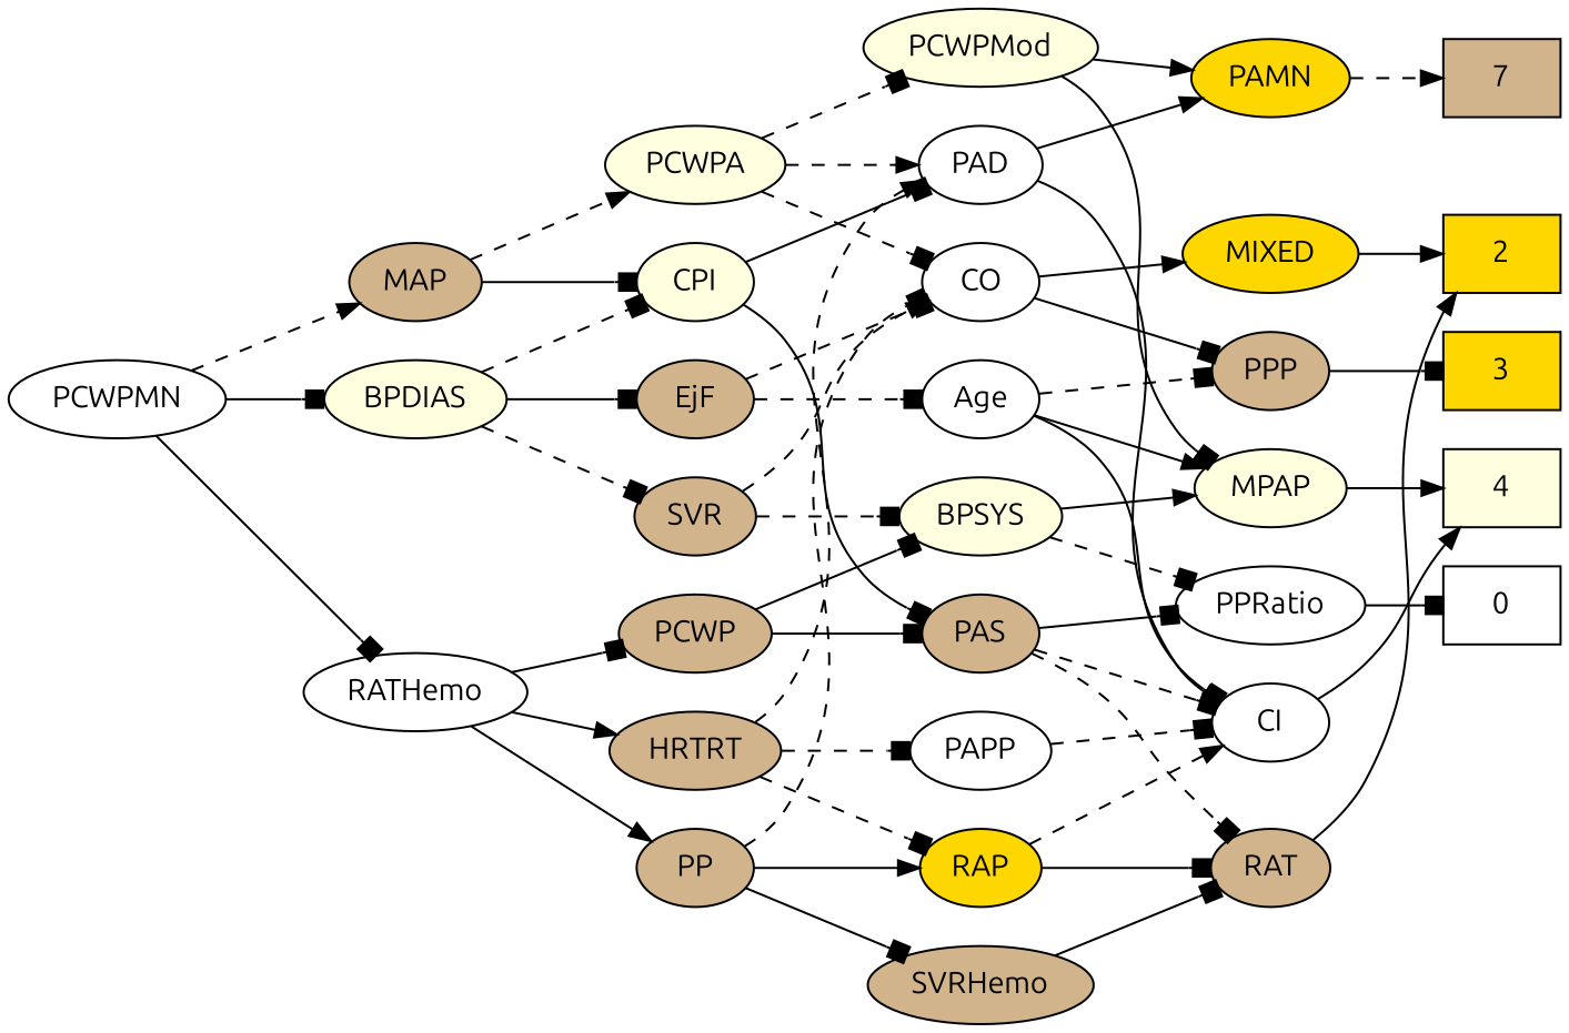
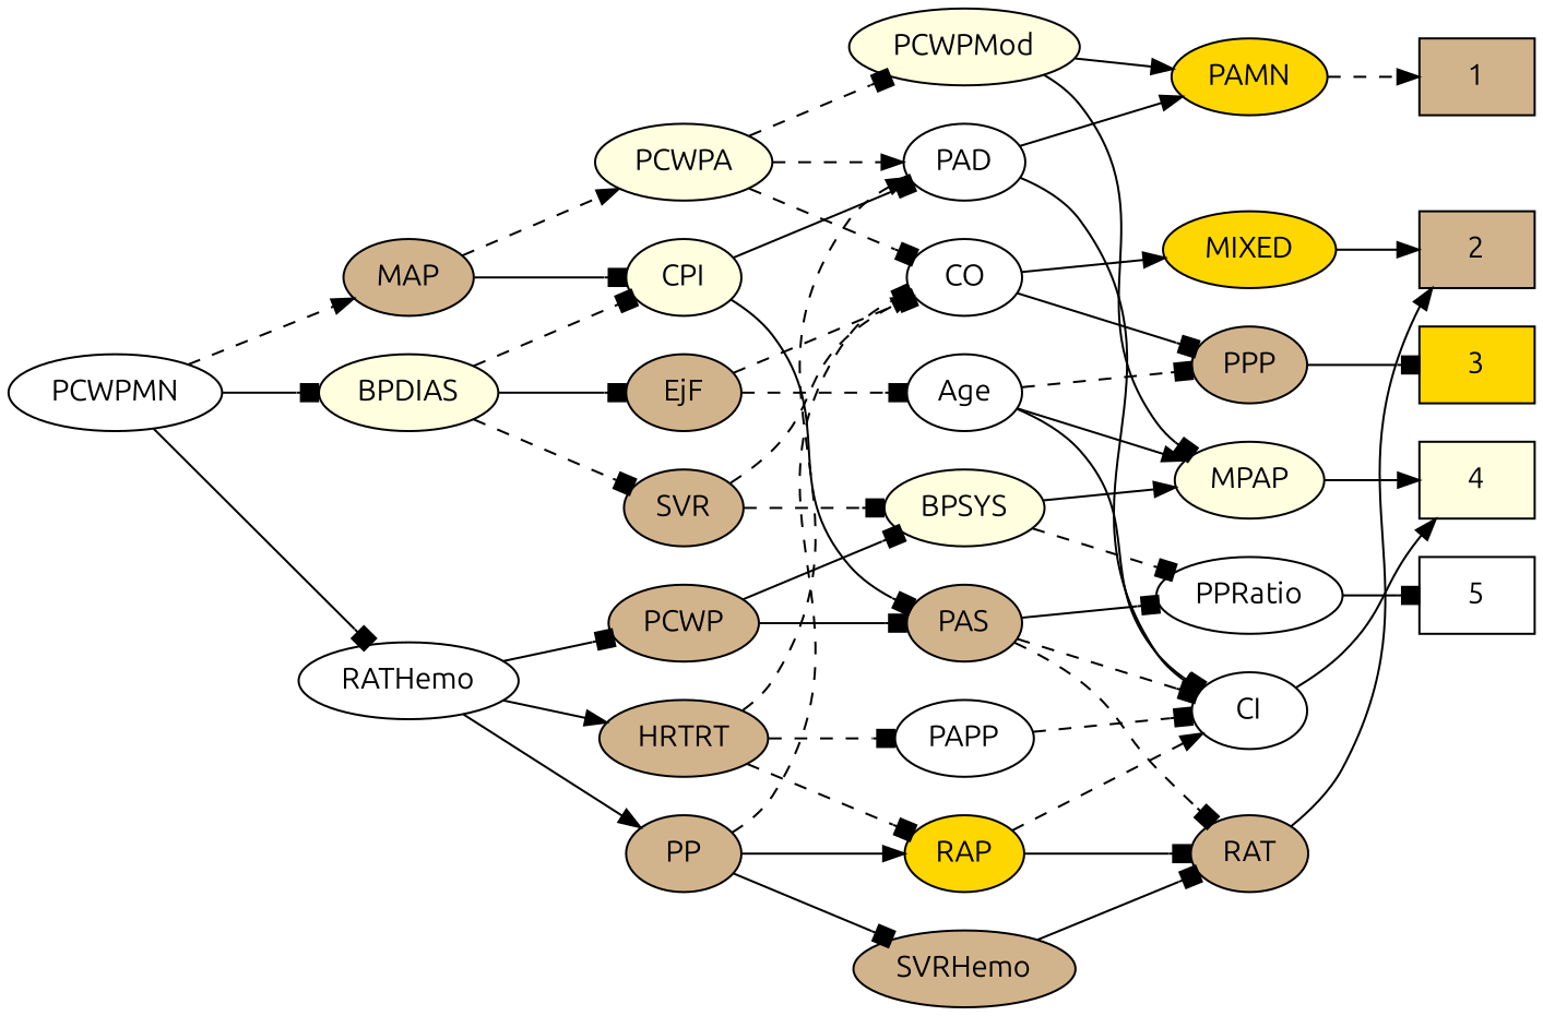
  strict digraph {
    fontname=Ubuntu
    rankdir=LR
    node [fillcolor=tan fontname=Ubuntu style=filled]
    edge [arrowhead=box fontname=Ubuntu style=solid]
-   1 [height=0.5 shape=box width=0.75 label=7]
-   2 [fillcolor=gold height=0.5 shape=box width=0.75]
+   1 [height=0.5 shape=box width=0.75]
+   2 [height=0.5 shape=box width=0.75]
    3 [fillcolor=gold height=0.5 shape=box width=0.75]
    4 [fillcolor=lightyellow height=0.5 shape=box width=0.75]
-   5 [fillcolor=white height=0.5 shape=box width=0.75 label=0]
+   5 [fillcolor=white height=0.5 shape=box width=0.75]
    Age [fillcolor=white height=0.5 width=0.75]
    MPAP [fillcolor=lightyellow height=0.5 width=0.97491]
    PPP [height=0.5 width=0.75]
    CI [fillcolor=white height=0.5 width=0.75]
    EjF [height=0.5 width=0.75]
    CO [fillcolor=white height=0.5 width=0.75]
    MIXED [fillcolor=gold height=0.5 width=1.1193]
    RAP [fillcolor=gold height=0.5 width=0.77632]
    RAT [height=0.5 width=0.75827]
    BPSYS [fillcolor=lightyellow height=0.5 width=1.0471]
    PPRatio [fillcolor=white height=0.5 width=1.1013]
    PAD [fillcolor=white height=0.5 width=0.79437]
    PAMN [fillcolor=gold height=0.5 width=1.011]
    PAS [height=0.5 width=0.75]
    RATHemo [fillcolor=white height=0.5 width=1.3721]
    PP [height=0.5 width=0.75]
    PCWP [height=0.5 width=0.97491]
    HRTRT [height=0.5 width=1.1013]
    SVRHemo [height=0.5 width=1.3902]
    PAPP [fillcolor=white height=0.5 width=0.88464]
    CPI [fillcolor=lightyellow height=0.5 width=0.75]
    SVR [height=0.5 width=0.77632]
    PCWPMod [fillcolor=lightyellow height=0.5 width=1.4443]
    PCWPA [fillcolor=lightyellow height=0.5 width=1.1555]
    PCWPMN [fillcolor=white height=0.5 width=1.3902]
    BPDIAS [fillcolor=lightyellow height=0.5 width=1.1735]
    MAP [height=0.5 width=0.84854]
    Age -> MPAP [arrowhead=normal]
    Age -> PPP [style=dashed]
    Age -> CI
    MPAP -> 4 [arrowhead=normal]
    PPP -> 3
    CI -> 4 [arrowhead=normal]
    EjF -> Age [style=dashed]
    EjF -> CO [style=dashed]
    CO -> PPP
    CO -> MIXED [arrowhead=normal]
    MIXED -> 2 [arrowhead=normal]
    RAP -> CI [arrowhead=normal style=dashed]
    RAP -> RAT
    RAT -> 2 [arrowhead=normal]
    BPSYS -> MPAP [arrowhead=normal]
    BPSYS -> PPRatio [style=dashed]
    PPRatio -> 5
    PAD -> CI
    PAD -> PAMN [arrowhead=normal]
    PAMN -> 1 [arrowhead=normal style=dashed]
    PAS -> CI [style=dashed]
    PAS -> RAT [style=dashed]
    PAS -> PPRatio
    RATHemo -> PP [arrowhead=normal]
    RATHemo -> PCWP
    RATHemo -> HRTRT [arrowhead=normal]
    PP -> CO [style=dashed]
    PP -> RAP [arrowhead=normal]
    PP -> SVRHemo
    PCWP -> BPSYS
    PCWP -> PAS
    HRTRT -> RAP [style=dashed]
    HRTRT -> PAD [arrowhead=normal style=dashed]
    HRTRT -> PAPP [style=dashed]
    SVRHemo -> RAT
    PAPP -> CI [style=dashed]
    CPI -> PAD
    CPI -> PAS
    SVR -> CO [arrowhead=normal style=dashed]
    SVR -> BPSYS [style=dashed]
    PCWPMod -> MPAP
    PCWPMod -> PAMN [arrowhead=normal]
    PCWPA -> CO [style=dashed]
    PCWPA -> PAD [arrowhead=normal style=dashed]
    PCWPA -> PCWPMod [style=dashed]
    PCWPMN -> RATHemo
    PCWPMN -> BPDIAS
    PCWPMN -> MAP [arrowhead=normal style=dashed]
    BPDIAS -> EjF
    BPDIAS -> CPI [style=dashed]
    BPDIAS -> SVR [style=dashed]
    MAP -> CPI
    MAP -> PCWPA [arrowhead=normal style=dashed]
  }
